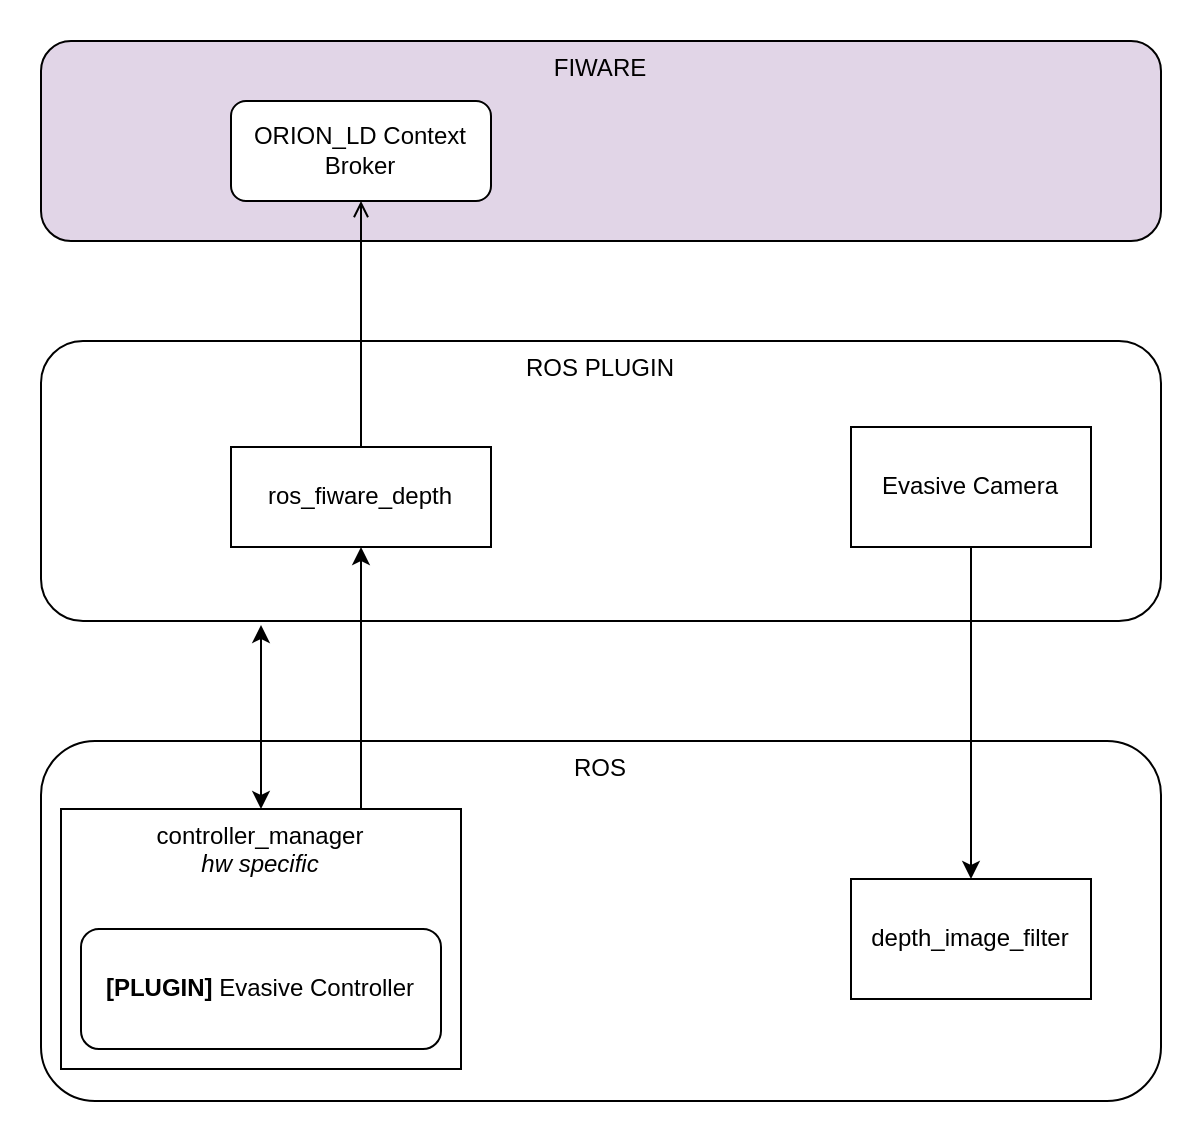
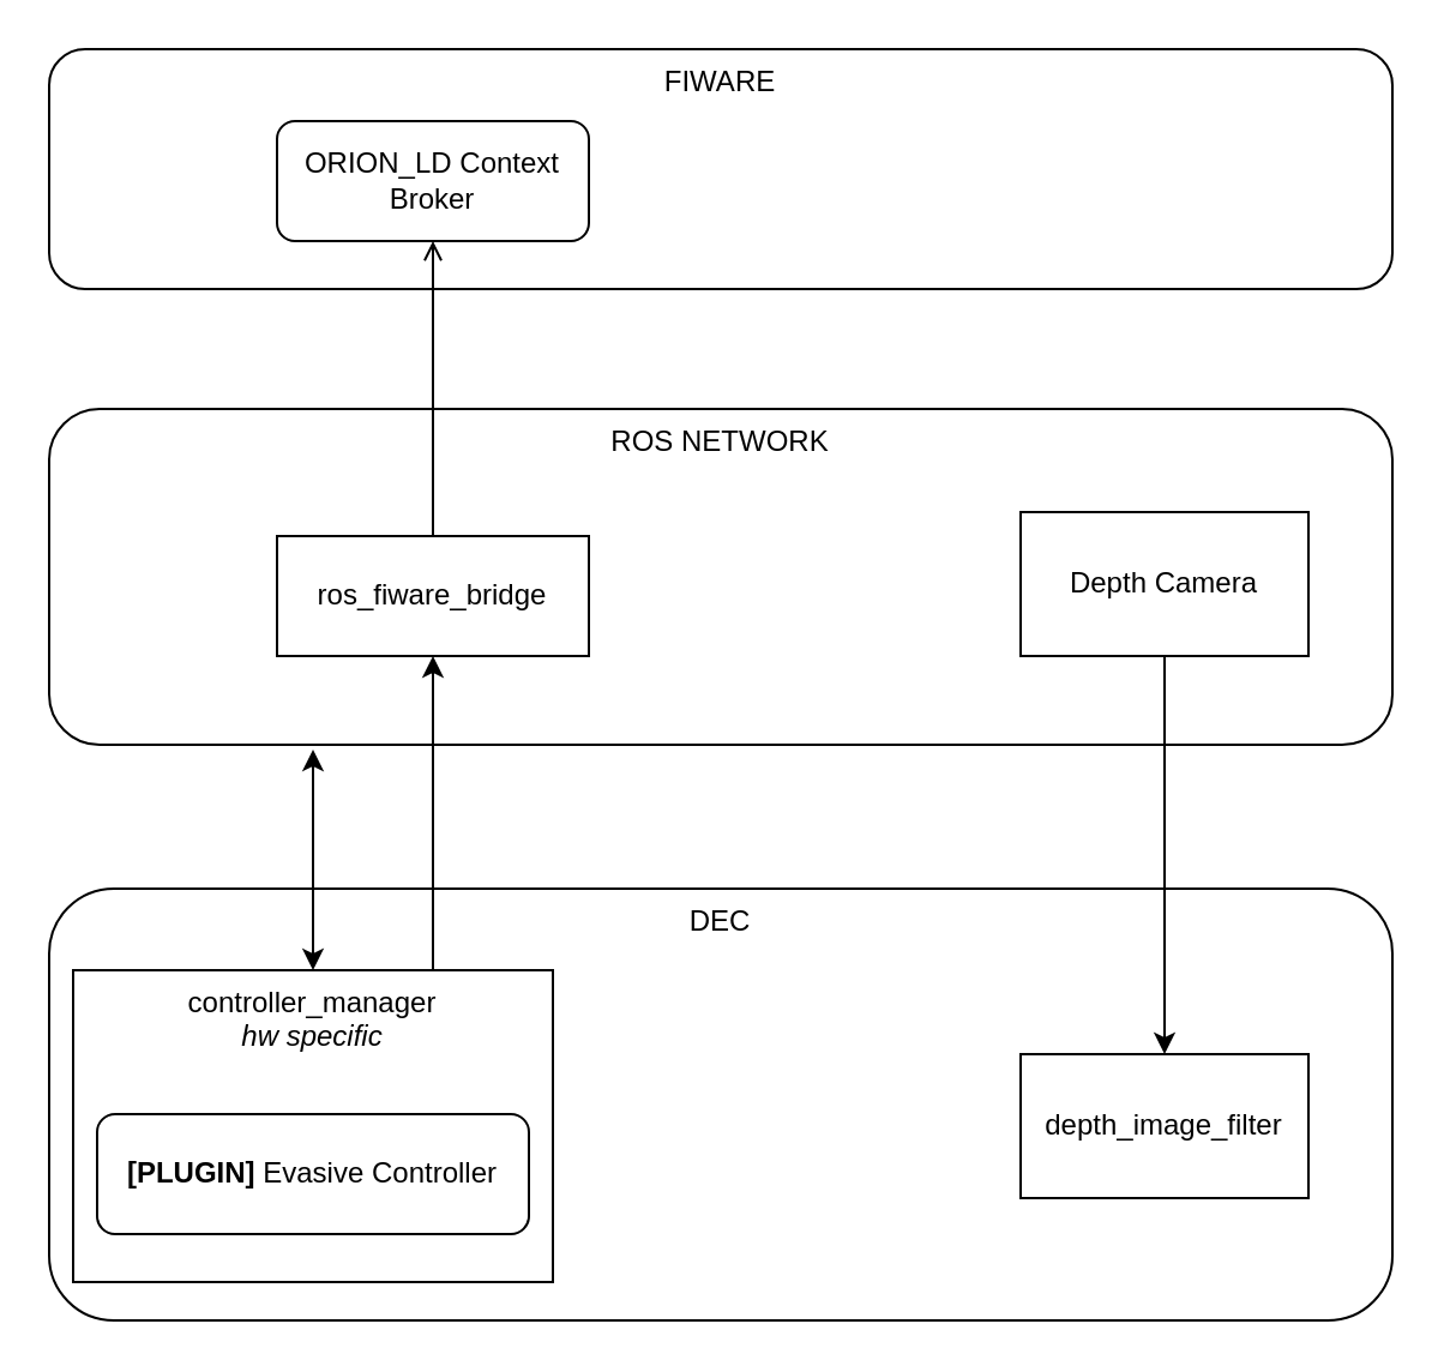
  <mxCell id="0" />
  <mxCell id="1" parent="0" />
- <mxCell id="2" value="FIWARE" style="rounded=1;whiteSpace=wrap;html=1;align=center;verticalAlign=top;fillColor=#e1d5e7;" parent="1" vertex="1"><mxGeometry x="20" y="20" width="560" height="100" as="geometry" /></mxCell>
- <mxCell id="3" value="ROS PLUGIN" style="rounded=1;whiteSpace=wrap;html=1;verticalAlign=top;" parent="1" vertex="1"><mxGeometry x="20" y="170" width="560" height="140" as="geometry" /></mxCell>
- <mxCell id="4" value="ROS" style="rounded=1;whiteSpace=wrap;html=1;verticalAlign=top;" parent="1" vertex="1"><mxGeometry x="20" y="370" width="560" height="180" as="geometry" /></mxCell>
+ <mxCell id="2" value="FIWARE" style="rounded=1;whiteSpace=wrap;html=1;align=center;verticalAlign=top;" parent="1" vertex="1"><mxGeometry x="20" y="20" width="560" height="100" as="geometry" /></mxCell>
+ <mxCell id="3" value="ROS NETWORK" style="rounded=1;whiteSpace=wrap;html=1;verticalAlign=top;" parent="1" vertex="1"><mxGeometry x="20" y="170" width="560" height="140" as="geometry" /></mxCell>
+ <mxCell id="4" value="DEC" style="rounded=1;whiteSpace=wrap;html=1;verticalAlign=top;" parent="1" vertex="1"><mxGeometry x="20" y="370" width="560" height="180" as="geometry" /></mxCell>
  <mxCell id="5" style="edgeStyle=none;html=1;entryX=0.5;entryY=0;entryDx=0;entryDy=0;startArrow=classic;startFill=1;" parent="1" target="7" edge="1"><mxGeometry relative="1" as="geometry"><mxPoint x="130" y="312" as="sourcePoint" /></mxGeometry></mxCell>
  <mxCell id="6" style="edgeStyle=none;html=1;entryX=0.5;entryY=1;entryDx=0;entryDy=0;" parent="1" target="11" edge="1"><mxGeometry relative="1" as="geometry"><mxPoint x="180" y="420" as="sourcePoint" /></mxGeometry></mxCell>
  <mxCell id="7" value="controller_manager&lt;br&gt;&lt;i&gt;hw specific&lt;/i&gt;" style="rounded=0;whiteSpace=wrap;html=1;verticalAlign=top;" parent="1" vertex="1"><mxGeometry x="30" y="404" width="200" height="130" as="geometry" /></mxCell>
- <mxCell id="8" value="&lt;b&gt;[PLUGIN]&lt;/b&gt; Evasive Controller" style="rounded=1;whiteSpace=wrap;html=1;spacingLeft=0;" parent="1" vertex="1"><mxGeometry x="40" y="464" width="180" height="60" as="geometry" /></mxCell>
+ <mxCell id="8" value="&lt;b&gt;[PLUGIN]&lt;/b&gt; Evasive Controller" style="rounded=1;whiteSpace=wrap;html=1;spacingLeft=0;" parent="1" vertex="1"><mxGeometry x="40" y="464" width="180" height="50" as="geometry" /></mxCell>
  <mxCell id="9" value="depth_image_filter" style="rounded=0;whiteSpace=wrap;html=1;" parent="1" vertex="1"><mxGeometry x="425" y="439" width="120" height="60" as="geometry" /></mxCell>
  <mxCell id="10" style="edgeStyle=none;html=1;entryX=0.5;entryY=1;entryDx=0;entryDy=0;endArrow=open;" parent="1" source="11" target="14" edge="1"><mxGeometry relative="1" as="geometry"><mxPoint x="180" y="60" as="targetPoint" /></mxGeometry></mxCell>
- <mxCell id="11" value="ros_fiware_depth" style="rounded=0;whiteSpace=wrap;html=1;" parent="1" vertex="1"><mxGeometry x="115" y="223" width="130" height="50" as="geometry" /></mxCell>
+ <mxCell id="11" value="ros_fiware_bridge" style="rounded=0;whiteSpace=wrap;html=1;" parent="1" vertex="1"><mxGeometry x="115" y="223" width="130" height="50" as="geometry" /></mxCell>
  <mxCell id="12" style="edgeStyle=none;html=1;exitX=0.5;exitY=1;exitDx=0;exitDy=0;entryX=0.5;entryY=0;entryDx=0;entryDy=0;" parent="1" source="13" edge="1" target="9"><mxGeometry relative="1" as="geometry"><mxPoint x="492" y="458.6" as="targetPoint" /></mxGeometry></mxCell>
- <mxCell id="13" value="Evasive Camera" style="rounded=0;whiteSpace=wrap;html=1;" parent="1" vertex="1"><mxGeometry x="425" y="213" width="120" height="60" as="geometry" /></mxCell>
+ <mxCell id="13" value="Depth Camera" style="rounded=0;whiteSpace=wrap;html=1;" parent="1" vertex="1"><mxGeometry x="425" y="213" width="120" height="60" as="geometry" /></mxCell>
  <mxCell id="14" value="ORION_LD Context Broker" style="whiteSpace=wrap;html=1;rounded=1;" parent="1" vertex="1"><mxGeometry x="115" y="50" width="130" height="50" as="geometry" /></mxCell>
